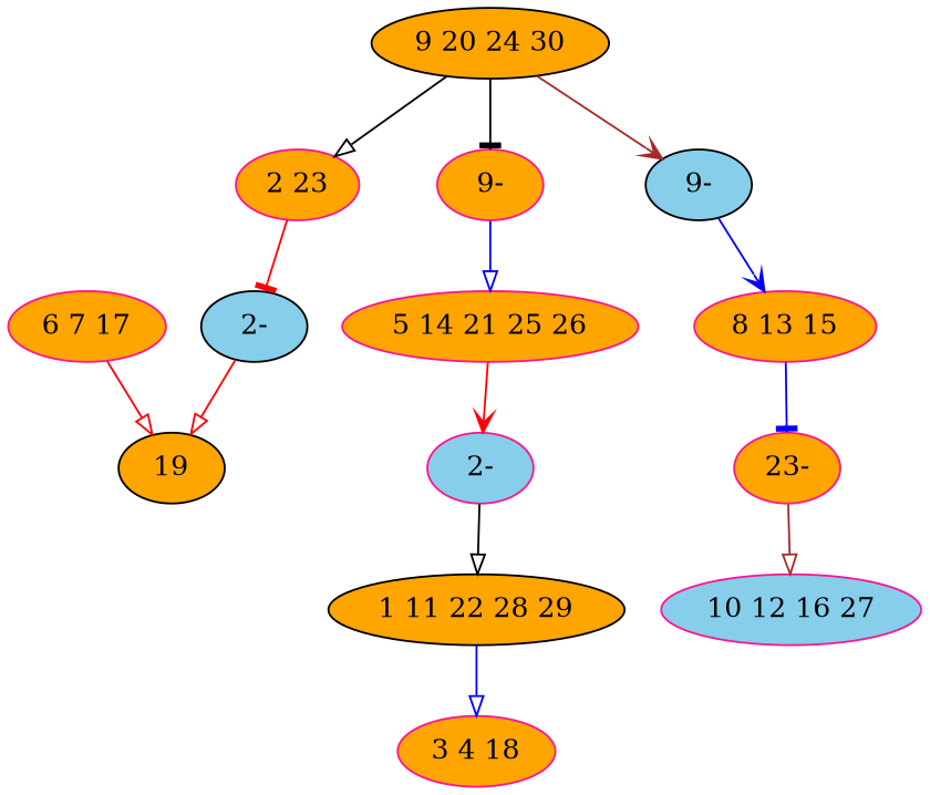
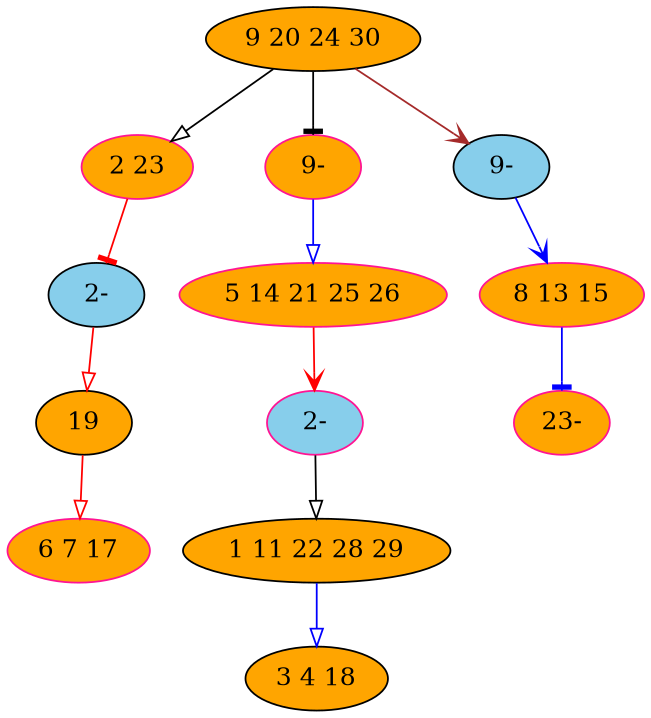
  digraph {
    node [color=deeppink fillcolor=orange style=filled]
    edge [arrowhead=onormal color=red]
    n1 [label="2 23"]
    n2 [color=black fillcolor=skyblue label="2-"]
    n3 [color=black label="9 20 24 30"]
    n4 [label="9-"]
    n5 [color=black fillcolor=skyblue label="9-"]
    n6 [color=black label=19]
    n7 [label="5 14 21 25 26"]
    n8 [label="8 13 15"]
    n9 [fillcolor=skyblue label="2-"]
    n10 [label="23-"]
-   n11 [fillcolor=skyblue label="10 12 16 27"]
    n12 [color=black label="1 11 22 28 29"]
-   n13 [label="3 4 18"]
+   n13 [color=black label="3 4 18"]
    n14 [label="6 7 17"]
    n1 -> n2 [arrowhead=tee]
    n2 -> n6
    n3 -> n1 [color=black]
    n3 -> n4 [arrowhead=tee color=black]
    n3 -> n5 [arrowhead=vee color=brown]
    n4 -> n7 [color=blue]
    n5 -> n8 [arrowhead=vee color=blue]
-   n14 -> n6
+   n6 -> n14
    n7 -> n9 [arrowhead=vee]
    n8 -> n10 [arrowhead=tee color=blue]
    n9 -> n12 [color=black]
-   n10 -> n11 [color=brown]
    n12 -> n13 [color=blue]
  }
